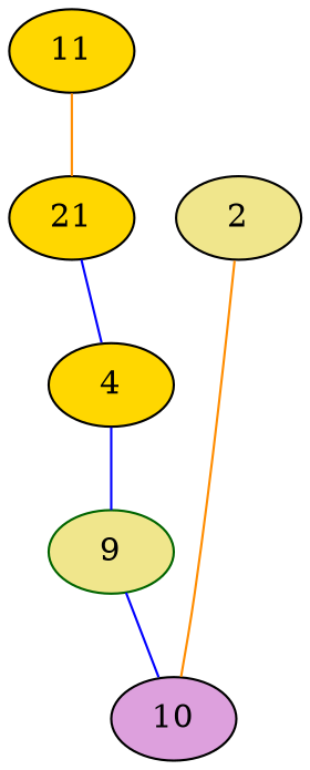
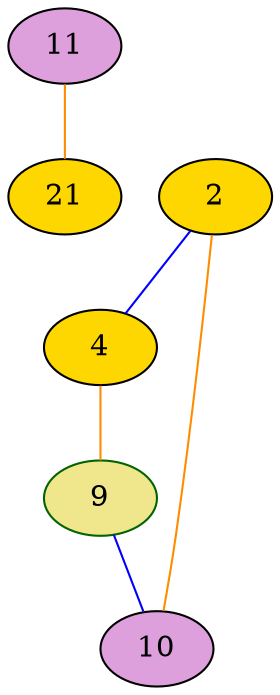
  graph {
    node [color=black fillcolor=khaki style=filled]
    edge [color=blue rankdir=LR]
-   n1 [label=2]
+   n1 [fillcolor=gold label=2]
    n2 [fillcolor=gold label=4]
    n3 [color=darkgreen label=9]
    n4 [fillcolor=plum label=10]
-   n5 [fillcolor=gold label=11]
+   n5 [fillcolor=plum label=11]
    n6 [fillcolor=gold label=21]
-   n6 -- n2
-   n2 -- n3
+   n1 -- n2
+   n2 -- n3 [color=darkorange]
    n3 -- n4
    n4 -- n1 [color=darkorange]
    n5 -- n6 [color=darkorange]
  }
